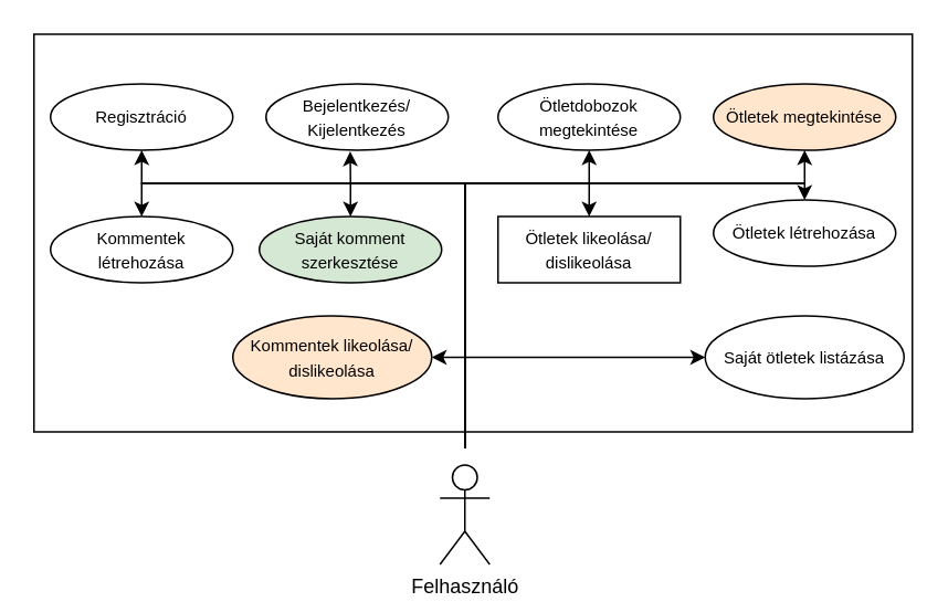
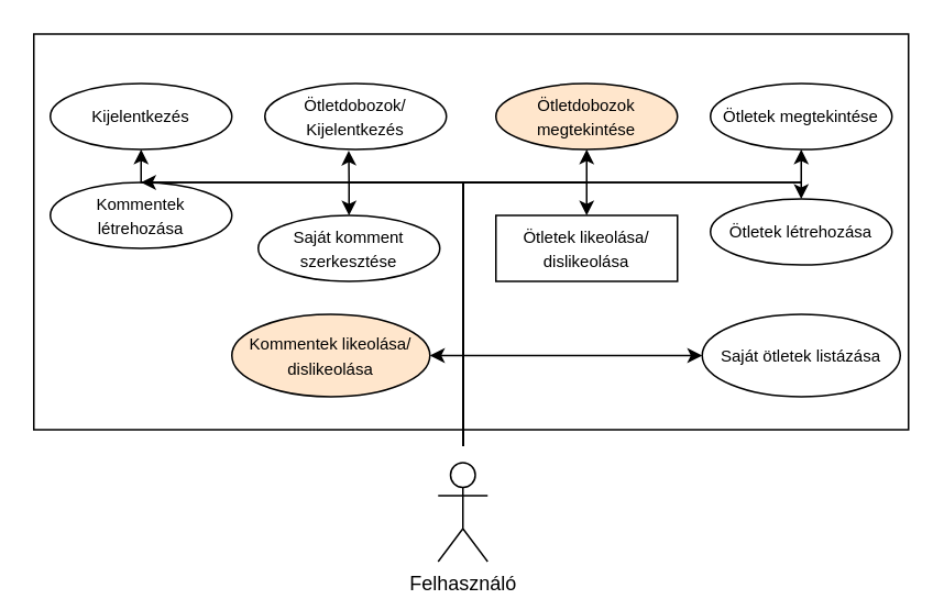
  <mxCell id="0" />
  <mxCell id="1" parent="0" />
  <mxCell id="2" value="Felhasználó" style="shape=umlActor;verticalLabelPosition=bottom;verticalAlign=top;html=1;outlineConnect=0;" vertex="1" parent="1"><mxGeometry x="265" y="280" width="30" height="60" as="geometry" /></mxCell>
  <mxCell id="3" value="" style="rounded=0;whiteSpace=wrap;html=1;" vertex="1" parent="1"><mxGeometry x="20" y="20" width="530" height="240" as="geometry" /></mxCell>
- <mxCell id="4" value="&lt;font style=&quot;font-size: 10px;&quot;&gt;Ötletdobozok megtekintése&lt;/font&gt;" style="ellipse;whiteSpace=wrap;html=1;" vertex="1" parent="1"><mxGeometry x="300" y="50" width="110" height="40" as="geometry" /></mxCell>
- <mxCell id="5" value="&lt;font style=&quot;font-size: 10px;&quot;&gt;Regisztráció&lt;/font&gt;" style="ellipse;whiteSpace=wrap;html=1;" vertex="1" parent="1"><mxGeometry x="30" y="50" width="110" height="40" as="geometry" /></mxCell>
- <mxCell id="6" value="&lt;font style=&quot;font-size: 10px;&quot;&gt;Bejelentkezés/&lt;/font&gt;&lt;div&gt;&lt;span style=&quot;font-size: 10px;&quot;&gt;Kijelentkezés&lt;/span&gt;&lt;/div&gt;" style="ellipse;whiteSpace=wrap;html=1;" vertex="1" parent="1"><mxGeometry x="160" y="50" width="110" height="40" as="geometry" /></mxCell>
- <mxCell id="7" value="&lt;font style=&quot;font-size: 10px;&quot;&gt;Ötletek megtekintése&lt;/font&gt;" style="ellipse;whiteSpace=wrap;html=1;fillColor=#ffe6cc;" vertex="1" parent="1"><mxGeometry x="430" y="50" width="110" height="40" as="geometry" /></mxCell>
+ <mxCell id="4" value="&lt;font style=&quot;font-size: 10px;&quot;&gt;Ötletdobozok megtekintése&lt;/font&gt;" style="ellipse;whiteSpace=wrap;html=1;fillColor=#ffe6cc;" vertex="1" parent="1"><mxGeometry x="300" y="50" width="110" height="40" as="geometry" /></mxCell>
+ <mxCell id="5" value="&lt;font style=&quot;font-size: 10px;&quot;&gt;Kijelentkezés&lt;/font&gt;" style="ellipse;whiteSpace=wrap;html=1;" vertex="1" parent="1"><mxGeometry x="30" y="50" width="110" height="40" as="geometry" /></mxCell>
+ <mxCell id="6" value="&lt;font style=&quot;font-size: 10px;&quot;&gt;Ötletdobozok/&lt;/font&gt;&lt;div&gt;&lt;span style=&quot;font-size: 10px;&quot;&gt;Kijelentkezés&lt;/span&gt;&lt;/div&gt;" style="ellipse;whiteSpace=wrap;html=1;" vertex="1" parent="1"><mxGeometry x="160" y="50" width="110" height="40" as="geometry" /></mxCell>
+ <mxCell id="7" value="&lt;font style=&quot;font-size: 10px;&quot;&gt;Ötletek megtekintése&lt;/font&gt;" style="ellipse;whiteSpace=wrap;html=1;" vertex="1" parent="1"><mxGeometry x="430" y="50" width="110" height="40" as="geometry" /></mxCell>
  <mxCell id="8" value="&lt;font style=&quot;font-size: 10px;&quot;&gt;Ötletek létrehozása&lt;/font&gt;" style="ellipse;whiteSpace=wrap;html=1;" vertex="1" parent="1"><mxGeometry x="430" y="120" width="110" height="40" as="geometry" /></mxCell>
  <mxCell id="9" value="&lt;font style=&quot;font-size: 10px;&quot;&gt;Ötletek likeolása/&lt;/font&gt;&lt;div&gt;&lt;font style=&quot;font-size: 10px;&quot;&gt;dislikeolása&lt;/font&gt;&lt;/div&gt;" style="whiteSpace=wrap;html=1;rounded=0;" vertex="1" parent="1"><mxGeometry x="300" y="130" width="110" height="40" as="geometry" /></mxCell>
- <mxCell id="10" value="&lt;font style=&quot;font-size: 10px;&quot;&gt;Kommentek&lt;/font&gt;&lt;div&gt;&lt;font style=&quot;font-size: 10px;&quot;&gt;létrehozása&lt;/font&gt;&lt;/div&gt;" style="ellipse;whiteSpace=wrap;html=1;" vertex="1" parent="1"><mxGeometry x="30" y="130" width="110" height="40" as="geometry" /></mxCell>
- <mxCell id="11" value="&lt;span style=&quot;font-size: 10px;&quot;&gt;Saját komment&lt;/span&gt;&lt;div&gt;&lt;span style=&quot;font-size: 10px;&quot;&gt;szerkesztése&lt;/span&gt;&lt;/div&gt;" style="ellipse;whiteSpace=wrap;html=1;fillColor=#d5e8d4;" vertex="1" parent="1"><mxGeometry x="156" y="130" width="110" height="40" as="geometry" /></mxCell>
+ <mxCell id="10" value="&lt;font style=&quot;font-size: 10px;&quot;&gt;Kommentek&lt;/font&gt;&lt;div&gt;&lt;font style=&quot;font-size: 10px;&quot;&gt;létrehozása&lt;/font&gt;&lt;/div&gt;" style="ellipse;whiteSpace=wrap;html=1;" vertex="1" parent="1"><mxGeometry x="30" y="110" width="110" height="40" as="geometry" /></mxCell>
+ <mxCell id="11" value="&lt;span style=&quot;font-size: 10px;&quot;&gt;Saját komment&lt;/span&gt;&lt;div&gt;&lt;span style=&quot;font-size: 10px;&quot;&gt;szerkesztése&lt;/span&gt;&lt;/div&gt;" style="ellipse;whiteSpace=wrap;html=1;" vertex="1" parent="1"><mxGeometry x="156" y="130" width="110" height="40" as="geometry" /></mxCell>
  <mxCell id="12" value="&lt;span style=&quot;font-size: 10px;&quot;&gt;Kommentek likeolása/&lt;/span&gt;&lt;div&gt;&lt;span style=&quot;font-size: 10px;&quot;&gt;dislikeolása&lt;/span&gt;&lt;/div&gt;" style="ellipse;whiteSpace=wrap;html=1;fillColor=#ffe6cc;" vertex="1" parent="1"><mxGeometry x="140" y="190" width="120" height="50" as="geometry" /></mxCell>
  <mxCell id="13" value="&lt;span style=&quot;font-size: 10px;&quot;&gt;Saját ötletek listázása&lt;/span&gt;" style="ellipse;whiteSpace=wrap;html=1;" vertex="1" parent="1"><mxGeometry x="425" y="190" width="120" height="50" as="geometry" /></mxCell>
  <mxCell id="14" value="" style="endArrow=classic;html=1;rounded=0;" edge="1" parent="1" target="5"><mxGeometry width="50" height="50" relative="1" as="geometry"><mxPoint x="280" y="270" as="sourcePoint" /><mxPoint x="330" y="220" as="targetPoint" /><Array as="points"><mxPoint x="280" y="110" /><mxPoint x="85" y="110" /></Array></mxGeometry></mxCell>
  <mxCell id="15" value="" style="endArrow=classic;html=1;rounded=0;entryX=0.462;entryY=1.018;entryDx=0;entryDy=0;entryPerimeter=0;" edge="1" parent="1" target="6"><mxGeometry width="50" height="50" relative="1" as="geometry"><mxPoint x="280" y="270" as="sourcePoint" /><mxPoint x="95" y="100" as="targetPoint" /><Array as="points"><mxPoint x="280" y="110" /><mxPoint x="211" y="110" /></Array></mxGeometry></mxCell>
  <mxCell id="16" value="" style="endArrow=classic;html=1;rounded=0;entryX=0.5;entryY=1;entryDx=0;entryDy=0;" edge="1" parent="1" target="4"><mxGeometry width="50" height="50" relative="1" as="geometry"><mxPoint x="280" y="270" as="sourcePoint" /><mxPoint x="320" y="130" as="targetPoint" /><Array as="points"><mxPoint x="280" y="110" /><mxPoint x="355" y="110" /></Array></mxGeometry></mxCell>
  <mxCell id="17" value="" style="endArrow=classic;html=1;rounded=0;entryX=0.5;entryY=1;entryDx=0;entryDy=0;" edge="1" parent="1" target="7"><mxGeometry width="50" height="50" relative="1" as="geometry"><mxPoint x="280" y="270" as="sourcePoint" /><mxPoint x="320" y="130" as="targetPoint" /><Array as="points"><mxPoint x="280" y="110" /><mxPoint x="485" y="110" /></Array></mxGeometry></mxCell>
  <mxCell id="18" value="" style="endArrow=classic;html=1;rounded=0;entryX=0.5;entryY=0;entryDx=0;entryDy=0;" edge="1" parent="1" target="10"><mxGeometry width="50" height="50" relative="1" as="geometry"><mxPoint x="280" y="270" as="sourcePoint" /><mxPoint x="320" y="130" as="targetPoint" /><Array as="points"><mxPoint x="280" y="110" /><mxPoint x="85" y="110" /></Array></mxGeometry></mxCell>
  <mxCell id="19" value="" style="endArrow=classic;html=1;rounded=0;entryX=0.5;entryY=0;entryDx=0;entryDy=0;" edge="1" parent="1" target="9"><mxGeometry width="50" height="50" relative="1" as="geometry"><mxPoint x="280" y="270" as="sourcePoint" /><mxPoint x="320" y="130" as="targetPoint" /><Array as="points"><mxPoint x="280" y="110" /><mxPoint x="355" y="110" /></Array></mxGeometry></mxCell>
  <mxCell id="20" value="" style="endArrow=classic;html=1;rounded=0;entryX=0.5;entryY=0;entryDx=0;entryDy=0;" edge="1" parent="1" target="11"><mxGeometry width="50" height="50" relative="1" as="geometry"><mxPoint x="280" y="270" as="sourcePoint" /><mxPoint x="320" y="130" as="targetPoint" /><Array as="points"><mxPoint x="280" y="110" /><mxPoint x="211" y="110" /></Array></mxGeometry></mxCell>
  <mxCell id="21" value="" style="endArrow=classic;html=1;rounded=0;entryX=0.5;entryY=0;entryDx=0;entryDy=0;" edge="1" parent="1" target="8"><mxGeometry width="50" height="50" relative="1" as="geometry"><mxPoint x="280" y="270" as="sourcePoint" /><mxPoint x="360" y="160" as="targetPoint" /><Array as="points"><mxPoint x="280" y="110" /><mxPoint x="485" y="110" /></Array></mxGeometry></mxCell>
  <mxCell id="22" value="" style="endArrow=classic;html=1;rounded=0;entryX=1;entryY=0.5;entryDx=0;entryDy=0;" edge="1" parent="1" target="12"><mxGeometry width="50" height="50" relative="1" as="geometry"><mxPoint x="280" y="270" as="sourcePoint" /><mxPoint x="360" y="200" as="targetPoint" /><Array as="points"><mxPoint x="280" y="215" /></Array></mxGeometry></mxCell>
  <mxCell id="23" value="" style="endArrow=classic;html=1;rounded=0;entryX=0;entryY=0.5;entryDx=0;entryDy=0;" edge="1" parent="1" target="13"><mxGeometry width="50" height="50" relative="1" as="geometry"><mxPoint x="280" y="270" as="sourcePoint" /><mxPoint x="360" y="200" as="targetPoint" /><Array as="points"><mxPoint x="280" y="215" /></Array></mxGeometry></mxCell>
